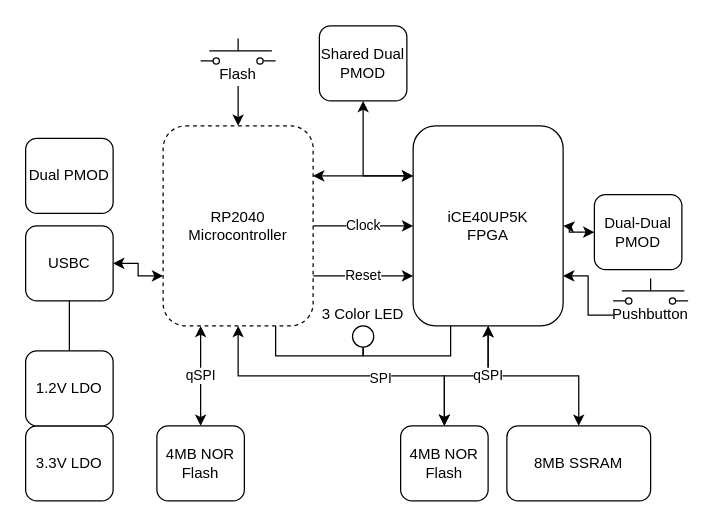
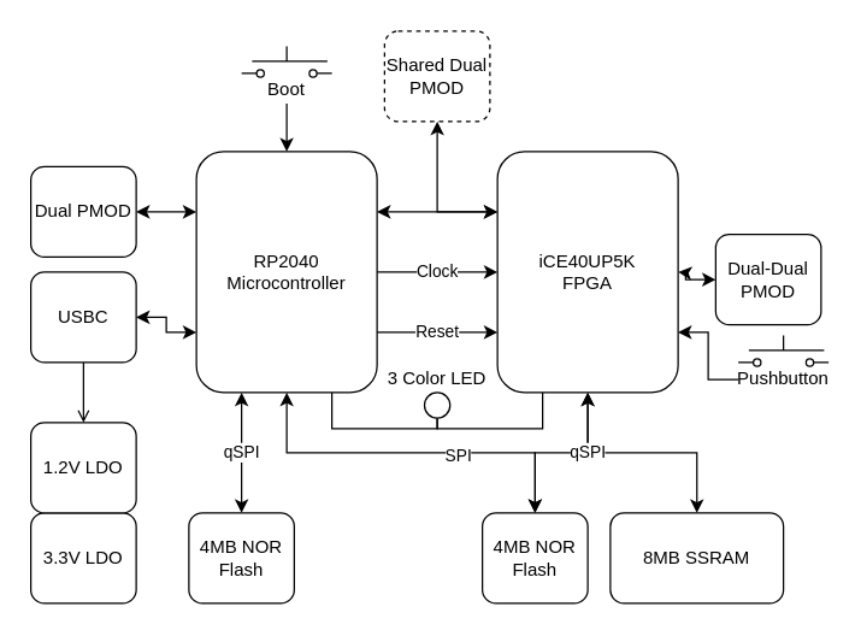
  <mxCell id="0" />
  <mxCell id="1" parent="0" />
  <mxCell id="2" value="3.3V LDO" style="rounded=1;whiteSpace=wrap;html=1;" parent="1" vertex="1"><mxGeometry x="20" y="340" width="70" height="60" as="geometry" /></mxCell>
  <mxCell id="3" style="edgeStyle=orthogonalEdgeStyle;rounded=0;orthogonalLoop=1;jettySize=auto;html=1;entryX=0;entryY=0.25;entryDx=0;entryDy=0;startArrow=classic;startFill=1;exitX=1;exitY=0.25;exitDx=0;exitDy=0;" parent="1" source="9" target="11" edge="1"><mxGeometry relative="1" as="geometry"><Array as="points" /></mxGeometry></mxCell>
  <mxCell id="4" style="edgeStyle=orthogonalEdgeStyle;rounded=0;orthogonalLoop=1;jettySize=auto;html=1;exitX=0.5;exitY=1;exitDx=0;exitDy=0;entryX=0.5;entryY=0;entryDx=0;entryDy=0;startArrow=classic;startFill=1;" parent="1" source="9" target="15" edge="1"><mxGeometry relative="1" as="geometry" /></mxCell>
  <mxCell id="5" value="SPI" style="edgeLabel;html=1;align=center;verticalAlign=middle;resizable=0;points=[];" parent="4" vertex="1" connectable="0"><mxGeometry x="-0.464" y="2" relative="1" as="geometry"><mxPoint x="87" y="3" as="offset" /></mxGeometry></mxCell>
  <mxCell id="6" value="Clock" style="edgeStyle=orthogonalEdgeStyle;rounded=0;orthogonalLoop=1;jettySize=auto;html=1;exitX=1;exitY=0.5;exitDx=0;exitDy=0;entryX=0;entryY=0.5;entryDx=0;entryDy=0;startArrow=none;startFill=0;" parent="1" source="9" target="11" edge="1"><mxGeometry relative="1" as="geometry" /></mxCell>
  <mxCell id="7" value="Reset" style="edgeStyle=orthogonalEdgeStyle;rounded=0;orthogonalLoop=1;jettySize=auto;html=1;exitX=1;exitY=0.75;exitDx=0;exitDy=0;entryX=0;entryY=0.75;entryDx=0;entryDy=0;startArrow=none;startFill=0;" parent="1" source="9" target="11" edge="1"><mxGeometry relative="1" as="geometry" /></mxCell>
  <mxCell id="8" style="edgeStyle=orthogonalEdgeStyle;rounded=0;orthogonalLoop=1;jettySize=auto;html=1;exitX=0.75;exitY=1;exitDx=0;exitDy=0;entryX=0.5;entryY=1;entryDx=0;entryDy=0;startArrow=none;startFill=0;endArrow=none;endFill=0;" parent="1" source="9" target="37" edge="1"><mxGeometry relative="1" as="geometry"><Array as="points"><mxPoint x="220" y="284" /><mxPoint x="290" y="284" /></Array></mxGeometry></mxCell>
- <mxCell id="9" value="RP2040&lt;br&gt;Microcontroller" style="rounded=1;whiteSpace=wrap;html=1;dashed=1;" parent="1" vertex="1"><mxGeometry x="130" y="100" width="120" height="160" as="geometry" /></mxCell>
+ <mxCell id="9" value="RP2040&lt;br&gt;Microcontroller" style="rounded=1;whiteSpace=wrap;html=1;" parent="1" vertex="1"><mxGeometry x="130" y="100" width="120" height="160" as="geometry" /></mxCell>
  <mxCell id="10" style="edgeStyle=orthogonalEdgeStyle;rounded=0;orthogonalLoop=1;jettySize=auto;html=1;exitX=0.5;exitY=1;exitDx=0;exitDy=0;entryX=0.5;entryY=0;entryDx=0;entryDy=0;startArrow=classic;startFill=1;" parent="1" source="11" target="25" edge="1"><mxGeometry relative="1" as="geometry" /></mxCell>
  <mxCell id="11" value="iCE40UP5K&lt;br&gt;FPGA" style="rounded=1;whiteSpace=wrap;html=1;" parent="1" vertex="1"><mxGeometry x="330" y="100" width="120" height="160" as="geometry" /></mxCell>
  <mxCell id="12" value="qSPI" style="edgeStyle=orthogonalEdgeStyle;rounded=0;orthogonalLoop=1;jettySize=auto;html=1;entryX=0.25;entryY=1;entryDx=0;entryDy=0;startArrow=classic;startFill=1;" parent="1" source="13" target="9" edge="1"><mxGeometry relative="1" as="geometry" /></mxCell>
  <mxCell id="13" value="4MB NOR Flash" style="rounded=1;whiteSpace=wrap;html=1;" parent="1" vertex="1"><mxGeometry x="125" y="340" width="70" height="60" as="geometry" /></mxCell>
  <mxCell id="14" value="qSPI" style="edgeStyle=orthogonalEdgeStyle;rounded=0;orthogonalLoop=1;jettySize=auto;html=1;entryX=0.5;entryY=1;entryDx=0;entryDy=0;startArrow=classic;startFill=1;" parent="1" source="15" target="11" edge="1"><mxGeometry x="0.303" relative="1" as="geometry"><mxPoint x="365" y="260" as="targetPoint" /><mxPoint as="offset" /></mxGeometry></mxCell>
  <mxCell id="15" value="4MB NOR Flash" style="rounded=1;whiteSpace=wrap;html=1;" parent="1" vertex="1"><mxGeometry x="320" y="340" width="70" height="60" as="geometry" /></mxCell>
+ <mxCell id="16" style="edgeStyle=orthogonalEdgeStyle;rounded=0;orthogonalLoop=1;jettySize=auto;html=1;entryX=0;entryY=0.25;entryDx=0;entryDy=0;startArrow=classic;startFill=1;" parent="1" source="17" target="9" edge="1"><mxGeometry relative="1" as="geometry" /></mxCell>
  <mxCell id="17" value="Dual PMOD" style="rounded=1;whiteSpace=wrap;html=1;" parent="1" vertex="1"><mxGeometry x="20" y="110" width="70" height="60" as="geometry" /></mxCell>
  <mxCell id="18" value="Dual-Dual PMOD" style="rounded=1;whiteSpace=wrap;html=1;" parent="1" vertex="1"><mxGeometry x="475" y="155" width="70" height="60" as="geometry" /></mxCell>
  <mxCell id="19" style="edgeStyle=orthogonalEdgeStyle;rounded=0;orthogonalLoop=1;jettySize=auto;html=1;startArrow=classic;startFill=1;" parent="1" source="18" edge="1"><mxGeometry relative="1" as="geometry"><mxPoint x="450" y="180" as="targetPoint" /></mxGeometry></mxCell>
  <mxCell id="20" style="edgeStyle=orthogonalEdgeStyle;rounded=0;orthogonalLoop=1;jettySize=auto;html=1;exitX=0.5;exitY=1;exitDx=0;exitDy=0;entryX=0;entryY=0.25;entryDx=0;entryDy=0;startArrow=classic;startFill=1;" parent="1" source="21" target="11" edge="1"><mxGeometry relative="1" as="geometry" /></mxCell>
- <mxCell id="21" value="Shared Dual PMOD" style="rounded=1;whiteSpace=wrap;html=1;" parent="1" vertex="1"><mxGeometry x="255" y="20" width="70" height="60" as="geometry" /></mxCell>
+ <mxCell id="21" value="Shared Dual PMOD" style="rounded=1;whiteSpace=wrap;html=1;dashed=1;" parent="1" vertex="1"><mxGeometry x="255" y="20" width="70" height="60" as="geometry" /></mxCell>
  <mxCell id="22" style="edgeStyle=orthogonalEdgeStyle;rounded=0;orthogonalLoop=1;jettySize=auto;html=1;entryX=0;entryY=0.75;entryDx=0;entryDy=0;startArrow=classic;startFill=1;" parent="1" source="24" target="9" edge="1"><mxGeometry relative="1" as="geometry" /></mxCell>
- <mxCell id="23" style="edgeStyle=orthogonalEdgeStyle;rounded=0;orthogonalLoop=1;jettySize=auto;html=1;entryX=0.5;entryY=0;entryDx=0;entryDy=0;startArrow=none;startFill=0;endArrow=none;endFill=0;" parent="1" source="24" target="39" edge="1"><mxGeometry relative="1" as="geometry" /></mxCell>
+ <mxCell id="23" style="edgeStyle=orthogonalEdgeStyle;rounded=0;orthogonalLoop=1;jettySize=auto;html=1;entryX=0.5;entryY=0;entryDx=0;entryDy=0;startArrow=none;startFill=0;endArrow=open;endFill=0;" parent="1" source="24" target="39" edge="1"><mxGeometry relative="1" as="geometry" /></mxCell>
  <mxCell id="24" value="USBC" style="rounded=1;whiteSpace=wrap;html=1;" parent="1" vertex="1"><mxGeometry x="20" y="180" width="70" height="60" as="geometry" /></mxCell>
  <mxCell id="25" value="8MB SSRAM" style="rounded=1;whiteSpace=wrap;html=1;" parent="1" vertex="1"><mxGeometry x="405" y="340" width="115" height="60" as="geometry" /></mxCell>
  <mxCell id="26" style="edgeStyle=orthogonalEdgeStyle;rounded=0;orthogonalLoop=1;jettySize=auto;html=1;exitX=0.5;exitY=1;exitDx=0;exitDy=0;entryX=0.5;entryY=0;entryDx=0;entryDy=0;startArrow=none;startFill=0;" parent="1" source="48" target="9" edge="1"><mxGeometry relative="1" as="geometry" /></mxCell>
  <mxCell id="27" value="" style="group" parent="1" vertex="1" connectable="0"><mxGeometry x="490" y="222" width="60" height="20.5" as="geometry" /></mxCell>
  <mxCell id="28" value="" style="ellipse;whiteSpace=wrap;html=1;aspect=fixed;fontColor=#FFFFFF;fillColor=#FFFFFF;gradientColor=none;rotation=0;" parent="27" vertex="1"><mxGeometry x="10" y="15.5" width="5" height="5" as="geometry" /></mxCell>
  <mxCell id="29" value="" style="ellipse;whiteSpace=wrap;html=1;aspect=fixed;fontColor=#FFFFFF;fillColor=#FFFFFF;gradientColor=none;rotation=0;" parent="27" vertex="1"><mxGeometry x="45" y="15.5" width="5" height="5" as="geometry" /></mxCell>
  <mxCell id="30" value="" style="endArrow=none;html=1;fontSize=10;" parent="27" edge="1"><mxGeometry width="50" height="50" relative="1" as="geometry"><mxPoint x="7" y="10" as="sourcePoint" /><mxPoint x="57" y="10" as="targetPoint" /></mxGeometry></mxCell>
  <mxCell id="31" value="" style="endArrow=none;html=1;fontSize=10;" parent="27" edge="1"><mxGeometry width="50" height="50" relative="1" as="geometry"><mxPoint x="30" as="sourcePoint" /><mxPoint x="30" y="10" as="targetPoint" /></mxGeometry></mxCell>
  <mxCell id="32" value="" style="endArrow=none;html=1;fontSize=10;strokeColor=#000000;entryX=0;entryY=0.5;entryDx=0;entryDy=0;" parent="27" target="28" edge="1"><mxGeometry width="50" height="50" relative="1" as="geometry"><mxPoint y="18" as="sourcePoint" /><mxPoint x="60" y="-2" as="targetPoint" /></mxGeometry></mxCell>
  <mxCell id="33" value="" style="endArrow=none;html=1;fontSize=10;strokeColor=#000000;exitX=1;exitY=0.5;exitDx=0;exitDy=0;" parent="27" source="29" edge="1"><mxGeometry width="50" height="50" relative="1" as="geometry"><mxPoint x="10" y="28" as="sourcePoint" /><mxPoint x="60" y="18" as="targetPoint" /></mxGeometry></mxCell>
  <mxCell id="34" style="edgeStyle=orthogonalEdgeStyle;rounded=0;orthogonalLoop=1;jettySize=auto;html=1;entryX=1;entryY=0.75;entryDx=0;entryDy=0;startArrow=none;startFill=0;" parent="1" source="35" target="11" edge="1"><mxGeometry relative="1" as="geometry" /></mxCell>
  <mxCell id="35" value="Pushbutton" style="text;html=1;strokeColor=none;fillColor=none;align=center;verticalAlign=middle;whiteSpace=wrap;rounded=0;fontColor=#000000;" parent="1" vertex="1"><mxGeometry x="490" y="242.5" width="60" height="17.5" as="geometry" /></mxCell>
  <mxCell id="36" style="edgeStyle=orthogonalEdgeStyle;rounded=0;orthogonalLoop=1;jettySize=auto;html=1;exitX=0.5;exitY=1;exitDx=0;exitDy=0;entryX=0.25;entryY=1;entryDx=0;entryDy=0;startArrow=none;startFill=0;endArrow=none;endFill=0;" parent="1" source="37" target="11" edge="1"><mxGeometry relative="1" as="geometry"><Array as="points"><mxPoint x="290" y="284" /><mxPoint x="360" y="284" /></Array></mxGeometry></mxCell>
  <mxCell id="37" value="" style="ellipse;whiteSpace=wrap;html=1;aspect=fixed;" parent="1" vertex="1"><mxGeometry x="281.5" y="260" width="17" height="17" as="geometry" /></mxCell>
  <mxCell id="38" value="3 Color LED" style="text;html=1;strokeColor=none;fillColor=none;align=center;verticalAlign=middle;whiteSpace=wrap;rounded=0;fontColor=#000000;" parent="1" vertex="1"><mxGeometry x="255" y="242.5" width="70" height="17.5" as="geometry" /></mxCell>
  <mxCell id="39" value="1.2V LDO" style="rounded=1;whiteSpace=wrap;html=1;" parent="1" vertex="1"><mxGeometry x="20" y="280" width="70" height="60" as="geometry" /></mxCell>
  <mxCell id="40" value="" style="group" parent="1" vertex="1" connectable="0"><mxGeometry x="160" y="30" width="60" height="38" as="geometry" /></mxCell>
  <mxCell id="41" value="" style="group" parent="40" vertex="1" connectable="0"><mxGeometry width="60" height="20.5" as="geometry" /></mxCell>
  <mxCell id="42" value="" style="ellipse;whiteSpace=wrap;html=1;aspect=fixed;fontColor=#FFFFFF;fillColor=#FFFFFF;gradientColor=none;rotation=0;" parent="41" vertex="1"><mxGeometry x="10" y="15.5" width="5" height="5" as="geometry" /></mxCell>
  <mxCell id="43" value="" style="ellipse;whiteSpace=wrap;html=1;aspect=fixed;fontColor=#FFFFFF;fillColor=#FFFFFF;gradientColor=none;rotation=0;" parent="41" vertex="1"><mxGeometry x="45" y="15.5" width="5" height="5" as="geometry" /></mxCell>
  <mxCell id="44" value="" style="endArrow=none;html=1;fontSize=10;" parent="41" edge="1"><mxGeometry width="50" height="50" relative="1" as="geometry"><mxPoint x="7" y="10" as="sourcePoint" /><mxPoint x="57" y="10" as="targetPoint" /></mxGeometry></mxCell>
  <mxCell id="45" value="" style="endArrow=none;html=1;fontSize=10;" parent="41" edge="1"><mxGeometry width="50" height="50" relative="1" as="geometry"><mxPoint x="30" as="sourcePoint" /><mxPoint x="30" y="10" as="targetPoint" /></mxGeometry></mxCell>
  <mxCell id="46" value="" style="endArrow=none;html=1;fontSize=10;strokeColor=#000000;entryX=0;entryY=0.5;entryDx=0;entryDy=0;" parent="41" target="42" edge="1"><mxGeometry width="50" height="50" relative="1" as="geometry"><mxPoint y="18" as="sourcePoint" /><mxPoint x="60" y="-2" as="targetPoint" /></mxGeometry></mxCell>
  <mxCell id="47" value="" style="endArrow=none;html=1;fontSize=10;strokeColor=#000000;exitX=1;exitY=0.5;exitDx=0;exitDy=0;" parent="41" source="43" edge="1"><mxGeometry width="50" height="50" relative="1" as="geometry"><mxPoint x="10" y="28" as="sourcePoint" /><mxPoint x="60" y="18" as="targetPoint" /></mxGeometry></mxCell>
- <mxCell id="48" value="Flash" style="text;html=1;strokeColor=none;fillColor=none;align=center;verticalAlign=middle;whiteSpace=wrap;rounded=0;fontColor=#000000;" parent="40" vertex="1"><mxGeometry y="20.5" width="60" height="17.5" as="geometry" /></mxCell>
+ <mxCell id="48" value="Boot" style="text;html=1;strokeColor=none;fillColor=none;align=center;verticalAlign=middle;whiteSpace=wrap;rounded=0;fontColor=#000000;" parent="40" vertex="1"><mxGeometry y="20.5" width="60" height="17.5" as="geometry" /></mxCell>
